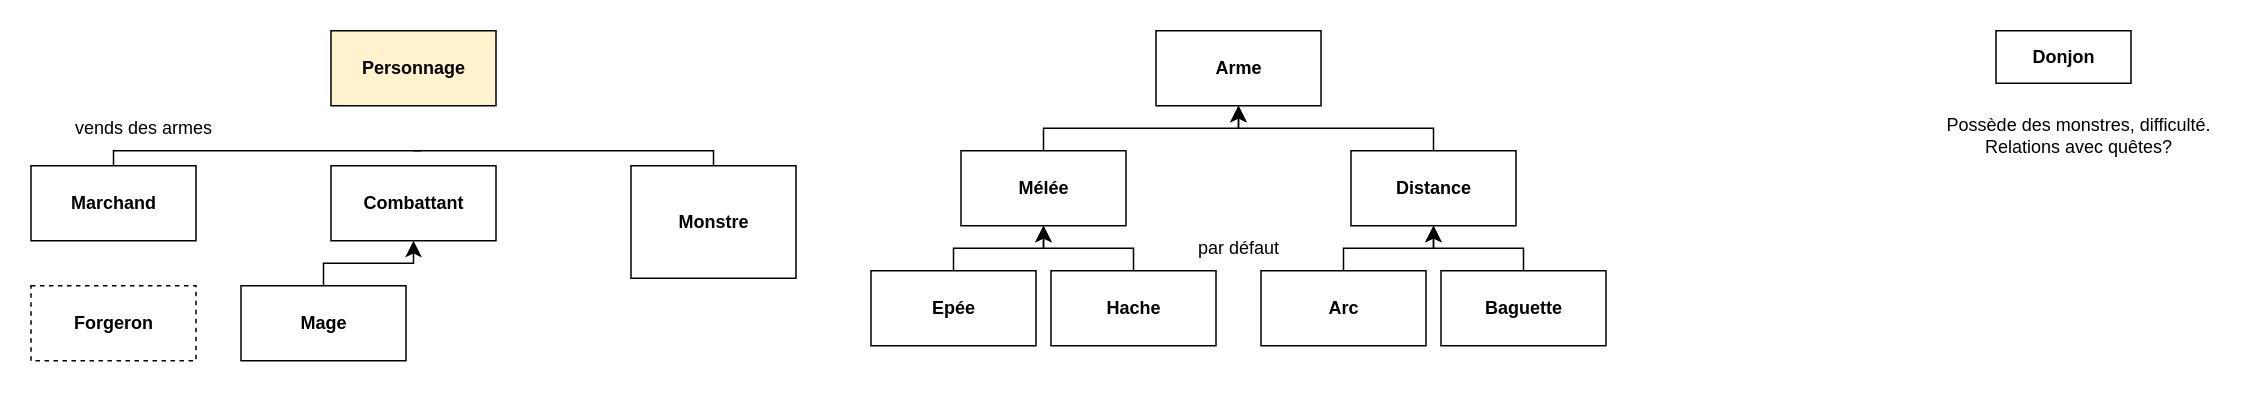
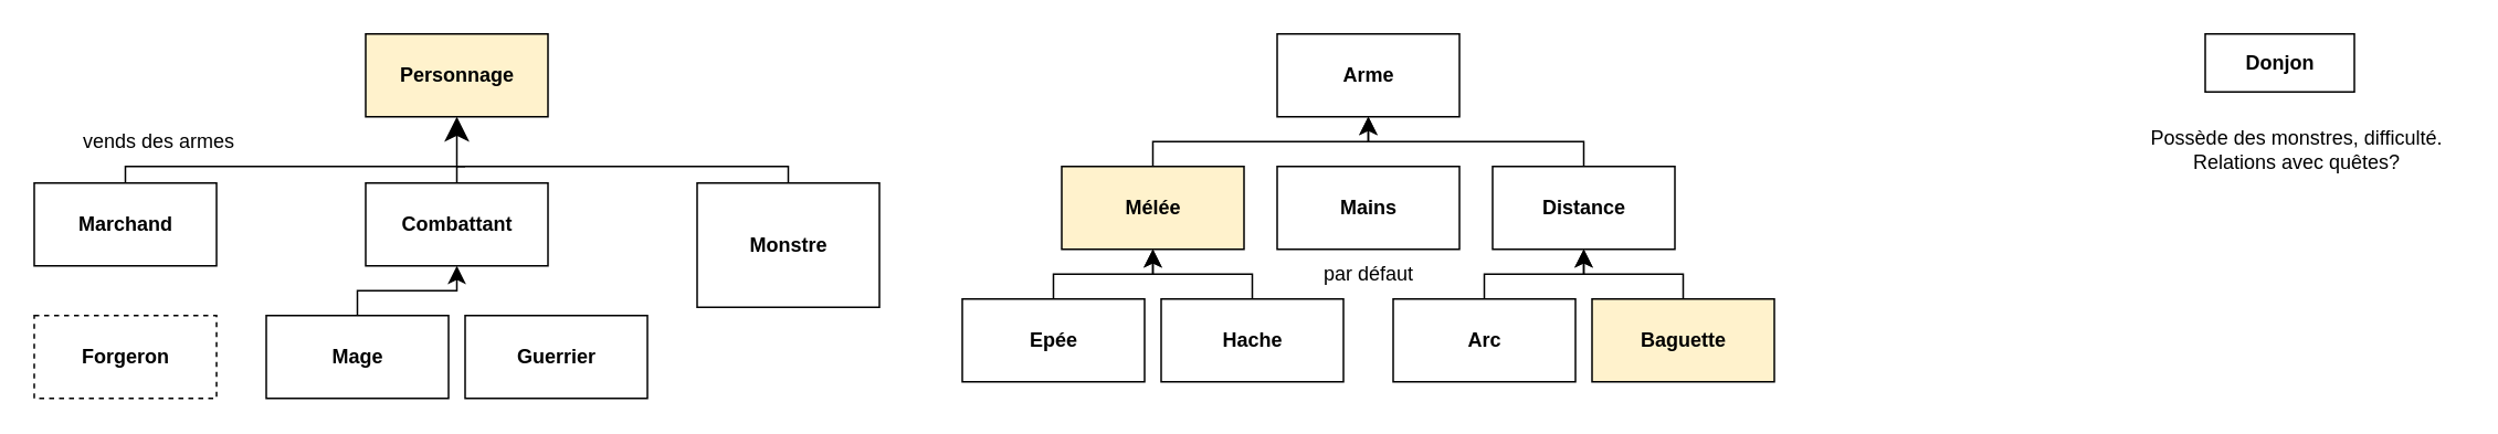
  <mxCell id="0" />
  <mxCell id="1" parent="0" />
  <mxCell id="2" value="Personnage" style="html=1;fontStyle=1;fillColor=#fff2cc;" parent="1" vertex="1"><mxGeometry x="220" y="20" width="110" height="50" as="geometry" /></mxCell>
  <mxCell id="3" value="Mage&lt;span style=&quot;color: rgba(0, 0, 0, 0); font-family: monospace; font-size: 0px; font-weight: 400; text-align: start;&quot;&gt;%3CmxGraphModel%3E%3Croot%3E%3CmxCell%20id%3D%220%22%2F%3E%3CmxCell%20id%3D%221%22%20parent%3D%220%22%2F%3E%3CmxCell%20id%3D%222%22%20value%3D%22M%C3%A9tier%22%20style%3D%22html%3D1%3BfontStyle%3D1%22%20vertex%3D%221%22%20parent%3D%221%22%3E%3CmxGeometry%20x%3D%22-660%22%20y%3D%2240%22%20width%3D%22110%22%20height%3D%2250%22%20as%3D%22geometry%22%2F%3E%3C%2FmxCell%3E%3C%2Froot%3E%3C%2FmxGraphModel%3E&lt;/span&gt;" style="html=1;fontStyle=1" parent="1" vertex="1"><mxGeometry x="160" y="190" width="110" height="50" as="geometry" /></mxCell>
+ <mxCell id="4" value="Guerrier" style="html=1;fontStyle=1" parent="1" vertex="1"><mxGeometry x="280" y="190" width="110" height="50" as="geometry" /></mxCell>
  <mxCell id="5" value="Marchand" style="html=1;fontStyle=1" parent="1" vertex="1"><mxGeometry x="20" y="110" width="110" height="50" as="geometry" /></mxCell>
  <mxCell id="6" value="vends des armes" style="text;html=1;align=center;verticalAlign=middle;resizable=0;points=[];autosize=1;strokeColor=none;fillColor=none;" parent="1" vertex="1"><mxGeometry x="40" y="70" width="110" height="30" as="geometry" /></mxCell>
  <mxCell id="7" value="Monstre" style="html=1;fontStyle=1" parent="1" vertex="1"><mxGeometry x="420" y="110" width="110" height="75" as="geometry" /></mxCell>
  <mxCell id="8" value="Arme" style="html=1;fontStyle=1" parent="1" vertex="1"><mxGeometry x="770" y="20" width="110" height="50" as="geometry" /></mxCell>
- <mxCell id="9" value="Mélée" style="html=1;fontStyle=1" parent="1" vertex="1"><mxGeometry x="640" y="100" width="110" height="50" as="geometry" /></mxCell>
+ <mxCell id="9" value="Mélée" style="html=1;fontStyle=1;fillColor=#fff2cc;" parent="1" vertex="1"><mxGeometry x="640" y="100" width="110" height="50" as="geometry" /></mxCell>
  <mxCell id="10" value="Distance" style="html=1;fontStyle=1" parent="1" vertex="1"><mxGeometry x="900" y="100" width="110" height="50" as="geometry" /></mxCell>
  <mxCell id="11" value="Arc" style="html=1;fontStyle=1" parent="1" vertex="1"><mxGeometry x="840" y="180" width="110" height="50" as="geometry" /></mxCell>
- <mxCell id="12" value="Baguette" style="html=1;fontStyle=1" parent="1" vertex="1"><mxGeometry x="960" y="180" width="110" height="50" as="geometry" /></mxCell>
+ <mxCell id="12" value="Baguette" style="html=1;fontStyle=1;fillColor=#fff2cc;" parent="1" vertex="1"><mxGeometry x="960" y="180" width="110" height="50" as="geometry" /></mxCell>
  <mxCell id="13" value="Epée" style="html=1;fontStyle=1" parent="1" vertex="1"><mxGeometry x="580" y="180" width="110" height="50" as="geometry" /></mxCell>
  <mxCell id="14" value="Hache" style="html=1;fontStyle=1" parent="1" vertex="1"><mxGeometry x="700" y="180" width="110" height="50" as="geometry" /></mxCell>
  <mxCell id="15" value="Combattant" style="html=1;fontStyle=1" parent="1" vertex="1"><mxGeometry x="220" y="110" width="110" height="50" as="geometry" /></mxCell>
  <mxCell id="16" value="Forgeron" style="html=1;fontStyle=1;dashed=1;" parent="1" vertex="1"><mxGeometry x="20" y="190" width="110" height="50" as="geometry" /></mxCell>
+ <mxCell id="17" value="" style="endArrow=classic;endFill=1;endSize=12;html=1;entryX=0.5;entryY=1;entryDx=0;entryDy=0;" parent="1" source="15" target="2" edge="1"><mxGeometry width="160" relative="1" as="geometry"><mxPoint x="520" y="200" as="sourcePoint" /><mxPoint x="390" y="100" as="targetPoint" /></mxGeometry></mxCell>
  <mxCell id="18" value="" style="endArrow=none;html=1;rounded=0;exitX=0.5;exitY=0;exitDx=0;exitDy=0;" parent="1" source="7" edge="1"><mxGeometry relative="1" as="geometry"><mxPoint x="430" y="60" as="sourcePoint" /><mxPoint x="275" y="100" as="targetPoint" /><Array as="points"><mxPoint x="475" y="100" /></Array></mxGeometry></mxCell>
  <mxCell id="19" value="" style="endArrow=none;html=1;rounded=0;exitX=0.5;exitY=0;exitDx=0;exitDy=0;" parent="1" source="5" edge="1"><mxGeometry relative="1" as="geometry"><mxPoint x="150" y="360" as="sourcePoint" /><mxPoint x="280" y="100" as="targetPoint" /><Array as="points"><mxPoint x="75" y="100" /></Array></mxGeometry></mxCell>
  <mxCell id="20" value="" style="edgeStyle=elbowEdgeStyle;elbow=vertical;endArrow=classic;html=1;curved=0;rounded=0;endSize=8;startSize=8;entryX=0.5;entryY=1;entryDx=0;entryDy=0;" parent="1" source="3" target="15" edge="1"><mxGeometry width="50" height="50" relative="1" as="geometry"><mxPoint x="150" y="370" as="sourcePoint" /><mxPoint x="200" y="320" as="targetPoint" /></mxGeometry></mxCell>
  <mxCell id="21" value="" style="edgeStyle=elbowEdgeStyle;elbow=vertical;endArrow=classic;html=1;curved=0;rounded=0;endSize=8;startSize=8;entryX=0.5;entryY=1;entryDx=0;entryDy=0;" parent="1" edge="1"><mxGeometry width="50" height="50" relative="1" as="geometry"><mxPoint x="635" y="180" as="sourcePoint" /><mxPoint x="695" y="150" as="targetPoint" /></mxGeometry></mxCell>
  <mxCell id="22" value="" style="edgeStyle=elbowEdgeStyle;elbow=vertical;endArrow=classic;html=1;curved=0;rounded=0;endSize=8;startSize=8;entryX=0.5;entryY=1;entryDx=0;entryDy=0;" parent="1" edge="1"><mxGeometry width="50" height="50" relative="1" as="geometry"><mxPoint x="755" y="180" as="sourcePoint" /><mxPoint x="695" y="150" as="targetPoint" /></mxGeometry></mxCell>
  <mxCell id="23" value="" style="edgeStyle=elbowEdgeStyle;elbow=vertical;endArrow=classic;html=1;curved=0;rounded=0;endSize=8;startSize=8;entryX=0.5;entryY=1;entryDx=0;entryDy=0;" parent="1" edge="1"><mxGeometry width="50" height="50" relative="1" as="geometry"><mxPoint x="895" y="180" as="sourcePoint" /><mxPoint x="955" y="150" as="targetPoint" /></mxGeometry></mxCell>
  <mxCell id="24" value="" style="edgeStyle=elbowEdgeStyle;elbow=vertical;endArrow=classic;html=1;curved=0;rounded=0;endSize=8;startSize=8;entryX=0.5;entryY=1;entryDx=0;entryDy=0;" parent="1" edge="1"><mxGeometry width="50" height="50" relative="1" as="geometry"><mxPoint x="1015" y="180" as="sourcePoint" /><mxPoint x="955" y="150" as="targetPoint" /></mxGeometry></mxCell>
  <mxCell id="25" value="" style="edgeStyle=elbowEdgeStyle;elbow=vertical;endArrow=classic;html=1;curved=0;rounded=0;endSize=8;startSize=8;entryX=0.5;entryY=1;entryDx=0;entryDy=0;exitX=0.5;exitY=0;exitDx=0;exitDy=0;" parent="1" source="9" edge="1"><mxGeometry width="50" height="50" relative="1" as="geometry"><mxPoint x="765" y="100" as="sourcePoint" /><mxPoint x="825" y="70" as="targetPoint" /></mxGeometry></mxCell>
  <mxCell id="26" value="" style="edgeStyle=elbowEdgeStyle;elbow=vertical;endArrow=classic;html=1;curved=0;rounded=0;endSize=8;startSize=8;entryX=0.5;entryY=1;entryDx=0;entryDy=0;exitX=0.5;exitY=0;exitDx=0;exitDy=0;" parent="1" source="10" edge="1"><mxGeometry width="50" height="50" relative="1" as="geometry"><mxPoint x="885" y="100" as="sourcePoint" /><mxPoint x="825" y="70" as="targetPoint" /></mxGeometry></mxCell>
+ <mxCell id="27" value="Mains" style="html=1;fontStyle=1" parent="1" vertex="1"><mxGeometry x="770" y="100" width="110" height="50" as="geometry" /></mxCell>
  <mxCell id="28" value="par défaut" style="text;html=1;align=center;verticalAlign=middle;resizable=0;points=[];autosize=1;strokeColor=none;fillColor=none;" parent="1" vertex="1"><mxGeometry x="785" y="150" width="80" height="30" as="geometry" /></mxCell>
  <mxCell id="29" value="Donjon" style="html=1;fontStyle=1" vertex="1" parent="1"><mxGeometry x="1330" y="20" width="90" height="35" as="geometry" /></mxCell>
  <mxCell id="30" value="Possède des monstres, difficulté.&lt;br&gt;Relations avec quêtes?" style="text;html=1;align=center;verticalAlign=middle;resizable=0;points=[];autosize=1;strokeColor=none;fillColor=none;" vertex="1" parent="1"><mxGeometry x="1285" y="70" width="200" height="40" as="geometry" /></mxCell>
